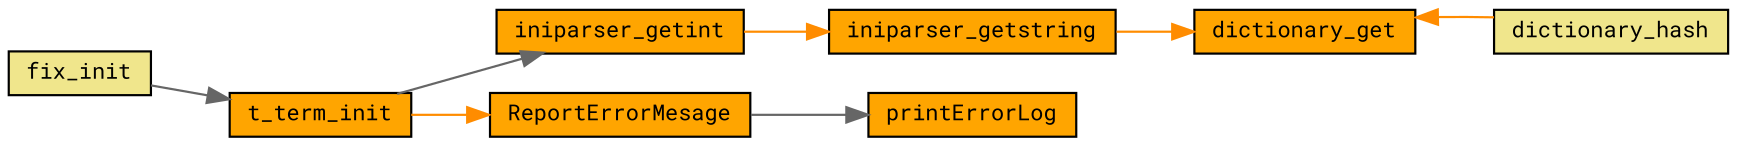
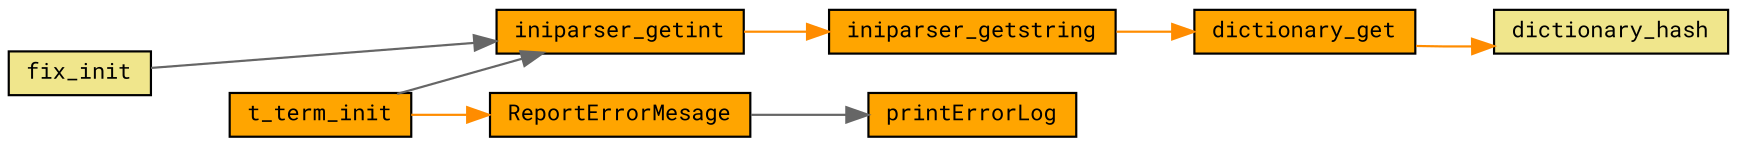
  digraph {
    fontname="Roboto Mono"
    rankdir=LR
    node [color=black fillcolor=orange fontname="Roboto Mono" fontsize=10 shape=record style=filled]
    edge [color=darkorange fontname="Roboto Mono" fontsize=10 labelfontname=Helvetica labelfontsize=10 style=solid]
    n1 [fillcolor=khaki fontcolor=black height=0.2 label=fix_init width=0.4]
    n2 [height=0.2 label=t_term_init width=0.4]
    n3 [height=0.2 label=iniparser_getint width=0.4]
    n4 [height=0.2 label=ReportErrorMesage width=0.4]
    n5 [height=0.2 label=iniparser_getstring width=0.4]
    n6 [height=0.2 label=printErrorLog width=0.4]
    n7 [height=0.2 label=dictionary_get width=0.4]
    n8 [fillcolor=khaki height=0.2 label=dictionary_hash width=0.4]
-   n1 -> n2 [color=gray40]
+   n1 -> n3 [color=gray40]
    n2 -> n3 [color=gray40]
    n2 -> n4
    n3 -> n5
    n4 -> n6 [color=gray40]
    n5 -> n7
-   n8 -> n7
+   n7 -> n8
  }
